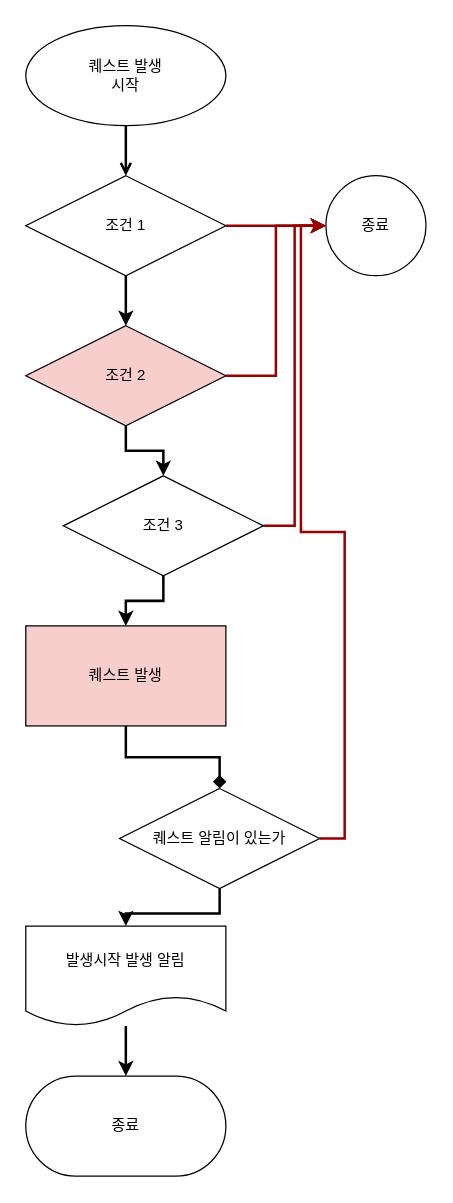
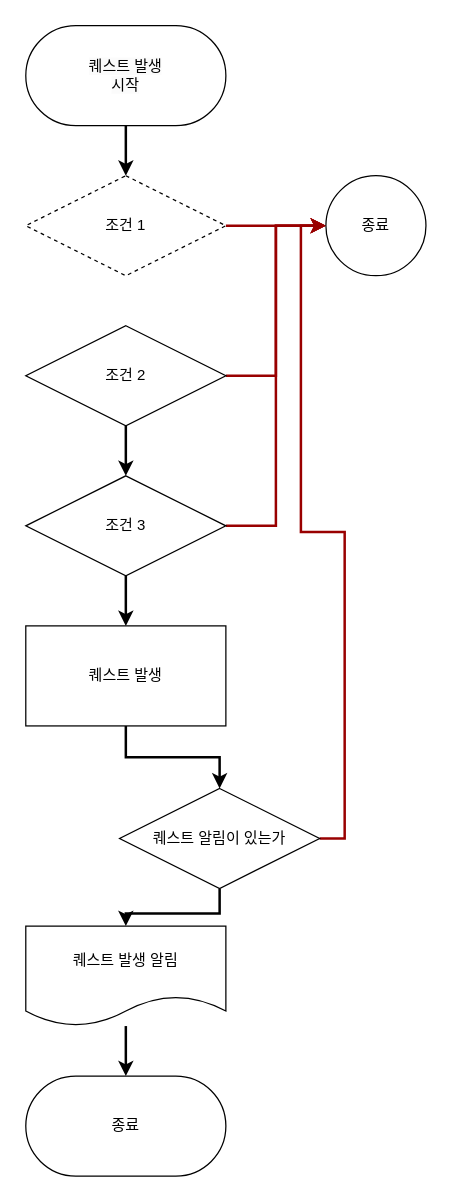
  <mxCell id="0" />
  <mxCell id="1" parent="0" />
- <mxCell id="2" style="edgeStyle=orthogonalEdgeStyle;rounded=0;orthogonalLoop=1;jettySize=auto;html=1;exitX=0.5;exitY=1;exitDx=0;exitDy=0;entryX=0.5;entryY=0;entryDx=0;entryDy=0;strokeWidth=2;endArrow=open;" edge="1" parent="1" source="3" target="6"><mxGeometry relative="1" as="geometry" /></mxCell>
- <mxCell id="3" value="&lt;span style=&quot;color: rgb(0, 0, 0); font-family: Helvetica; font-size: 12px; font-style: normal; font-variant-ligatures: normal; font-variant-caps: normal; font-weight: 400; letter-spacing: normal; orphans: 2; text-align: center; text-indent: 0px; text-transform: none; widows: 2; word-spacing: 0px; -webkit-text-stroke-width: 0px; background-color: rgb(251, 251, 251); text-decoration-thickness: initial; text-decoration-style: initial; text-decoration-color: initial; float: none; display: inline !important;&quot;&gt;퀘스트 발생&lt;/span&gt;&lt;br style=&quot;border-color: var(--border-color); color: rgb(0, 0, 0); font-family: Helvetica; font-size: 12px; font-style: normal; font-variant-ligatures: normal; font-variant-caps: normal; font-weight: 400; letter-spacing: normal; orphans: 2; text-align: center; text-indent: 0px; text-transform: none; widows: 2; word-spacing: 0px; -webkit-text-stroke-width: 0px; background-color: rgb(251, 251, 251); text-decoration-thickness: initial; text-decoration-style: initial; text-decoration-color: initial;&quot;&gt;&lt;span style=&quot;color: rgb(0, 0, 0); font-family: Helvetica; font-size: 12px; font-style: normal; font-variant-ligatures: normal; font-variant-caps: normal; font-weight: 400; letter-spacing: normal; orphans: 2; text-align: center; text-indent: 0px; text-transform: none; widows: 2; word-spacing: 0px; -webkit-text-stroke-width: 0px; background-color: rgb(251, 251, 251); text-decoration-thickness: initial; text-decoration-style: initial; text-decoration-color: initial; float: none; display: inline !important;&quot;&gt;시작&lt;/span&gt;" style="ellipse;whiteSpace=wrap;html=1;arcSize=50;" vertex="1" parent="1"><mxGeometry x="20" y="20" width="160" height="80" as="geometry" /></mxCell>
- <mxCell id="4" style="edgeStyle=orthogonalEdgeStyle;rounded=0;orthogonalLoop=1;jettySize=auto;html=1;exitX=0.5;exitY=1;exitDx=0;exitDy=0;strokeWidth=2;" edge="1" parent="1" source="6" target="9"><mxGeometry relative="1" as="geometry" /></mxCell>
+ <mxCell id="2" style="edgeStyle=orthogonalEdgeStyle;rounded=0;orthogonalLoop=1;jettySize=auto;html=1;exitX=0.5;exitY=1;exitDx=0;exitDy=0;entryX=0.5;entryY=0;entryDx=0;entryDy=0;strokeWidth=2;" edge="1" parent="1" source="3" target="6"><mxGeometry relative="1" as="geometry" /></mxCell>
+ <mxCell id="3" value="&lt;span style=&quot;color: rgb(0, 0, 0); font-family: Helvetica; font-size: 12px; font-style: normal; font-variant-ligatures: normal; font-variant-caps: normal; font-weight: 400; letter-spacing: normal; orphans: 2; text-align: center; text-indent: 0px; text-transform: none; widows: 2; word-spacing: 0px; -webkit-text-stroke-width: 0px; background-color: rgb(251, 251, 251); text-decoration-thickness: initial; text-decoration-style: initial; text-decoration-color: initial; float: none; display: inline !important;&quot;&gt;퀘스트 발생&lt;/span&gt;&lt;br style=&quot;border-color: var(--border-color); color: rgb(0, 0, 0); font-family: Helvetica; font-size: 12px; font-style: normal; font-variant-ligatures: normal; font-variant-caps: normal; font-weight: 400; letter-spacing: normal; orphans: 2; text-align: center; text-indent: 0px; text-transform: none; widows: 2; word-spacing: 0px; -webkit-text-stroke-width: 0px; background-color: rgb(251, 251, 251); text-decoration-thickness: initial; text-decoration-style: initial; text-decoration-color: initial;&quot;&gt;&lt;span style=&quot;color: rgb(0, 0, 0); font-family: Helvetica; font-size: 12px; font-style: normal; font-variant-ligatures: normal; font-variant-caps: normal; font-weight: 400; letter-spacing: normal; orphans: 2; text-align: center; text-indent: 0px; text-transform: none; widows: 2; word-spacing: 0px; -webkit-text-stroke-width: 0px; background-color: rgb(251, 251, 251); text-decoration-thickness: initial; text-decoration-style: initial; text-decoration-color: initial; float: none; display: inline !important;&quot;&gt;시작&lt;/span&gt;" style="rounded=1;whiteSpace=wrap;html=1;arcSize=50;" vertex="1" parent="1"><mxGeometry x="20" y="20" width="160" height="80" as="geometry" /></mxCell>
  <mxCell id="5" style="edgeStyle=orthogonalEdgeStyle;rounded=0;orthogonalLoop=1;jettySize=auto;html=1;exitX=1;exitY=0.5;exitDx=0;exitDy=0;entryX=0;entryY=0.5;entryDx=0;entryDy=0;strokeColor=#990000;strokeWidth=2;" edge="1" parent="1" source="6" target="13"><mxGeometry relative="1" as="geometry" /></mxCell>
- <mxCell id="6" value="조건 1" style="rhombus;whiteSpace=wrap;html=1;" vertex="1" parent="1"><mxGeometry x="20" y="140" width="160" height="80" as="geometry" /></mxCell>
+ <mxCell id="6" value="조건 1" style="rhombus;whiteSpace=wrap;html=1;dashed=1;" vertex="1" parent="1"><mxGeometry x="20" y="140" width="160" height="80" as="geometry" /></mxCell>
  <mxCell id="7" style="edgeStyle=orthogonalEdgeStyle;rounded=0;orthogonalLoop=1;jettySize=auto;html=1;exitX=0.5;exitY=1;exitDx=0;exitDy=0;strokeWidth=2;" edge="1" parent="1" source="9" target="12"><mxGeometry relative="1" as="geometry" /></mxCell>
  <mxCell id="8" style="edgeStyle=orthogonalEdgeStyle;rounded=0;orthogonalLoop=1;jettySize=auto;html=1;exitX=1;exitY=0.5;exitDx=0;exitDy=0;entryX=0;entryY=0.5;entryDx=0;entryDy=0;strokeColor=#990000;strokeWidth=2;" edge="1" parent="1" source="9" target="13"><mxGeometry relative="1" as="geometry" /></mxCell>
- <mxCell id="9" value="조건 2" style="rhombus;whiteSpace=wrap;html=1;fillColor=#f8cecc;" vertex="1" parent="1"><mxGeometry x="20" y="260" width="160" height="80" as="geometry" /></mxCell>
+ <mxCell id="9" value="조건 2" style="rhombus;whiteSpace=wrap;html=1;" vertex="1" parent="1"><mxGeometry x="20" y="260" width="160" height="80" as="geometry" /></mxCell>
  <mxCell id="10" style="edgeStyle=orthogonalEdgeStyle;rounded=0;orthogonalLoop=1;jettySize=auto;html=1;exitX=1;exitY=0.5;exitDx=0;exitDy=0;entryX=0;entryY=0.5;entryDx=0;entryDy=0;strokeColor=#990000;strokeWidth=2;" edge="1" parent="1" source="12" target="13"><mxGeometry relative="1" as="geometry" /></mxCell>
  <mxCell id="11" style="edgeStyle=orthogonalEdgeStyle;rounded=0;orthogonalLoop=1;jettySize=auto;html=1;exitX=0.5;exitY=1;exitDx=0;exitDy=0;entryX=0.5;entryY=0;entryDx=0;entryDy=0;strokeWidth=2;" edge="1" parent="1" source="12" target="15"><mxGeometry relative="1" as="geometry" /></mxCell>
- <mxCell id="12" value="조건 3" style="rhombus;whiteSpace=wrap;html=1;" vertex="1" parent="1"><mxGeometry x="50" y="380" width="160" height="80" as="geometry" /></mxCell>
+ <mxCell id="12" value="조건 3" style="rhombus;whiteSpace=wrap;html=1;" vertex="1" parent="1"><mxGeometry x="20" y="380" width="160" height="80" as="geometry" /></mxCell>
  <mxCell id="13" value="종료" style="ellipse;whiteSpace=wrap;html=1;" vertex="1" parent="1"><mxGeometry x="260" y="140" width="80" height="80" as="geometry" /></mxCell>
- <mxCell id="14" style="edgeStyle=orthogonalEdgeStyle;rounded=0;orthogonalLoop=1;jettySize=auto;html=1;exitX=0.5;exitY=1;exitDx=0;exitDy=0;strokeWidth=2;endArrow=diamond;" edge="1" parent="1" source="15" target="20"><mxGeometry relative="1" as="geometry" /></mxCell>
- <mxCell id="15" value="퀘스트 발생" style="whiteSpace=wrap;html=1;fillColor=#f8cecc;" vertex="1" parent="1"><mxGeometry x="20" y="500" width="160" height="80" as="geometry" /></mxCell>
+ <mxCell id="14" style="edgeStyle=orthogonalEdgeStyle;rounded=0;orthogonalLoop=1;jettySize=auto;html=1;exitX=0.5;exitY=1;exitDx=0;exitDy=0;strokeWidth=2;" edge="1" parent="1" source="15" target="20"><mxGeometry relative="1" as="geometry" /></mxCell>
+ <mxCell id="15" value="퀘스트 발생" style="whiteSpace=wrap;html=1;" vertex="1" parent="1"><mxGeometry x="20" y="500" width="160" height="80" as="geometry" /></mxCell>
  <mxCell id="16" value="" style="edgeStyle=orthogonalEdgeStyle;rounded=0;orthogonalLoop=1;jettySize=auto;html=1;entryX=0.5;entryY=0;entryDx=0;entryDy=0;strokeWidth=2;" edge="1" parent="1" source="17" target="21"><mxGeometry relative="1" as="geometry" /></mxCell>
- <mxCell id="17" value="발생시작 발생 알림" style="shape=document;whiteSpace=wrap;html=1;boundedLbl=1;" vertex="1" parent="1"><mxGeometry x="20" y="740" width="160" height="80" as="geometry" /></mxCell>
+ <mxCell id="17" value="퀘스트 발생 알림" style="shape=document;whiteSpace=wrap;html=1;boundedLbl=1;" vertex="1" parent="1"><mxGeometry x="20" y="740" width="160" height="80" as="geometry" /></mxCell>
  <mxCell id="18" style="edgeStyle=orthogonalEdgeStyle;rounded=0;orthogonalLoop=1;jettySize=auto;html=1;exitX=0.5;exitY=1;exitDx=0;exitDy=0;strokeWidth=2;" edge="1" parent="1" source="20" target="17"><mxGeometry relative="1" as="geometry" /></mxCell>
  <mxCell id="19" style="edgeStyle=orthogonalEdgeStyle;rounded=0;orthogonalLoop=1;jettySize=auto;html=1;exitX=1;exitY=0.5;exitDx=0;exitDy=0;entryX=0;entryY=0.5;entryDx=0;entryDy=0;strokeWidth=2;strokeColor=#990000;" edge="1" parent="1" source="20" target="13"><mxGeometry relative="1" as="geometry" /></mxCell>
  <mxCell id="20" value="퀘스트 알림이 있는가" style="rhombus;whiteSpace=wrap;html=1;" vertex="1" parent="1"><mxGeometry x="95" y="630" width="160" height="80" as="geometry" /></mxCell>
  <mxCell id="21" value="종료" style="rounded=1;whiteSpace=wrap;html=1;arcSize=50;" vertex="1" parent="1"><mxGeometry x="20" y="860" width="160" height="80" as="geometry" /></mxCell>
